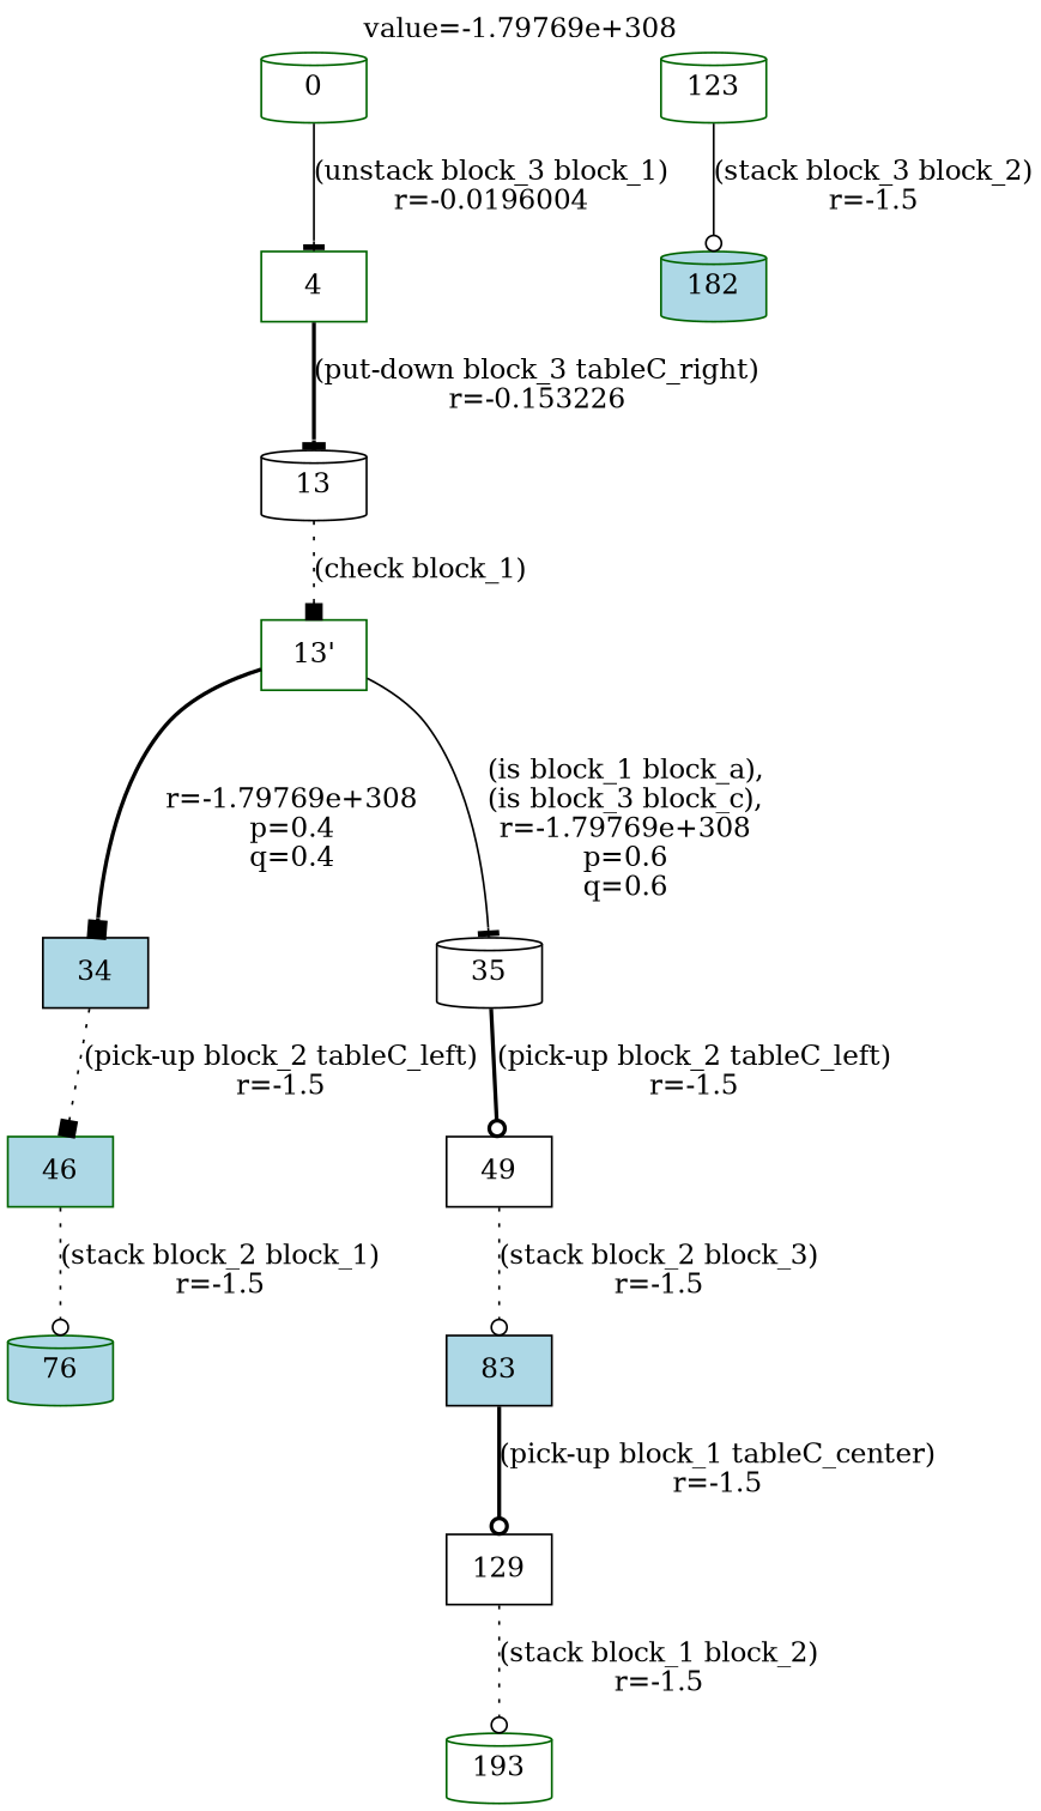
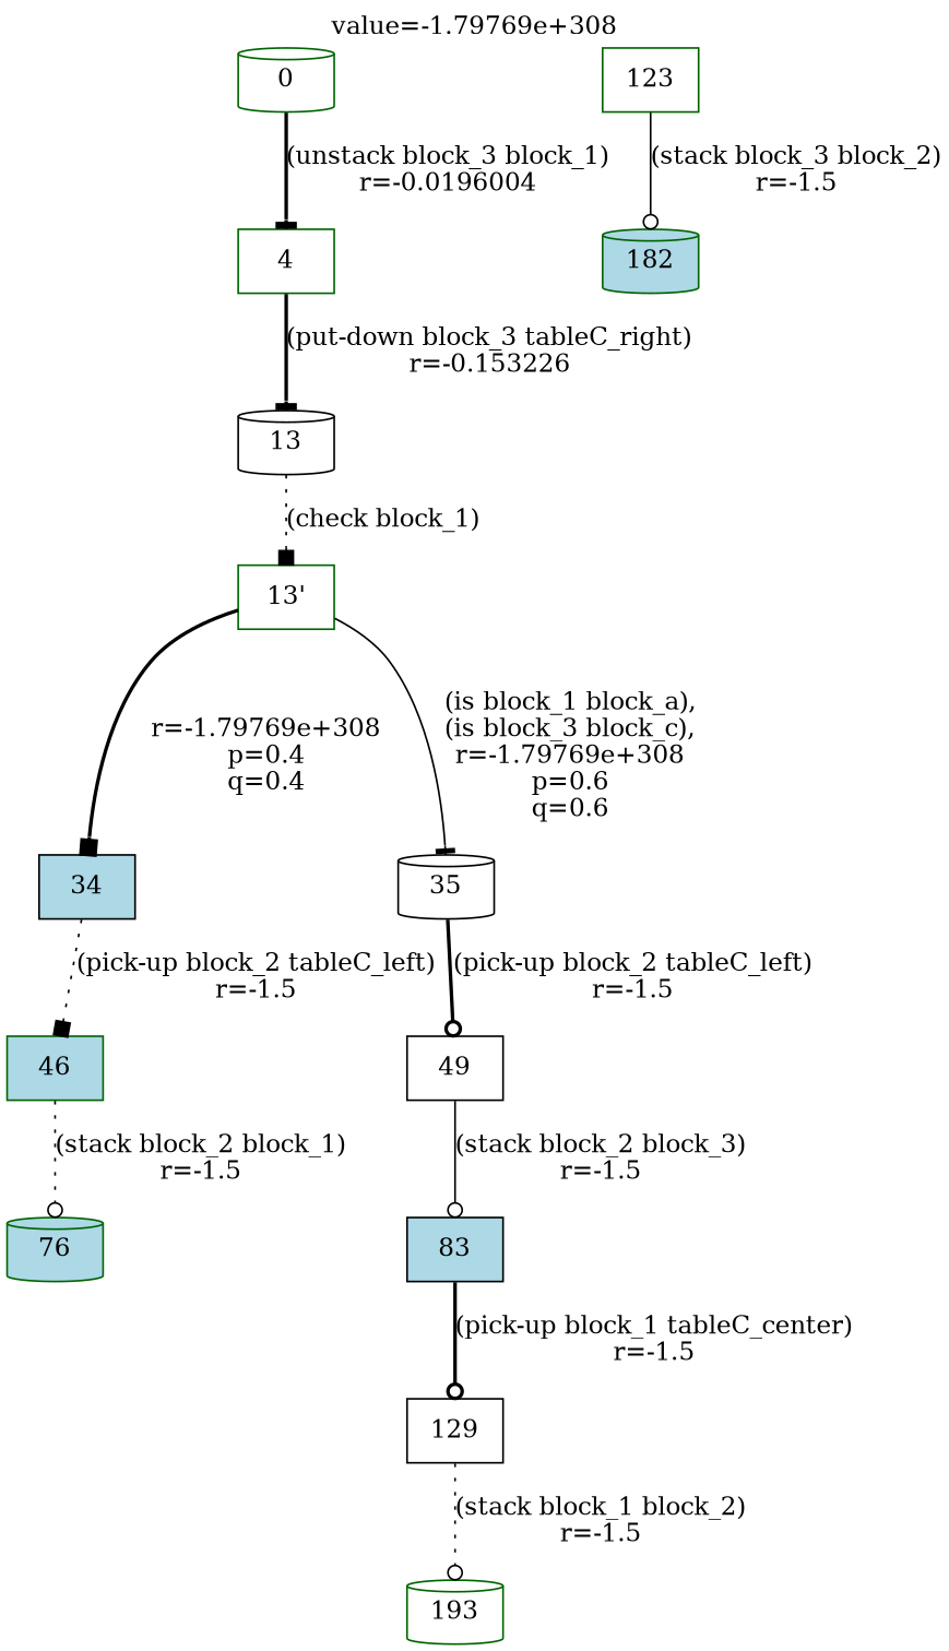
  digraph {
    label="value=-1.79769e+308"
    labelloc=top
    node [color=darkgreen fillcolor=white shape=box style=filled]
    edge [arrowhead=odot style=bold]
    4
    0 [shape=cylinder]
    13 [color=black shape=cylinder]
    "13'"
    34 [color=black fillcolor=lightblue]
    35 [color=black shape=cylinder]
    46 [fillcolor=lightblue]
    49 [color=black]
    76 [fillcolor=lightblue shape=cylinder]
    182 [fillcolor=lightblue shape=cylinder]
-   123 [shape=cylinder]
+   123
    83 [color=black fillcolor=lightblue]
    129 [color=black]
    193 [shape=cylinder]
    4 -> 13 [arrowhead=tee label="(put-down block_3 tableC_right)\nr=-0.153226"]
-   0 -> 4 [arrowhead=tee label="(unstack block_3 block_1)\nr=-0.0196004" style=solid]
+   0 -> 4 [arrowhead=tee label="(unstack block_3 block_1)\nr=-0.0196004"]
    13 -> "13'" [arrowhead=box label="(check block_1)" style=dotted]
    "13'" -> 34 [arrowhead=box label="\nr=-1.79769e+308\np=0.4\nq=0.4"]
    "13'" -> 35 [arrowhead=tee label="\n(is block_1 block_a),\n(is block_3 block_c),\nr=-1.79769e+308\np=0.6\nq=0.6" style=solid]
    34 -> 46 [arrowhead=box label="(pick-up block_2 tableC_left)\nr=-1.5" style=dotted]
    35 -> 49 [label="(pick-up block_2 tableC_left)\nr=-1.5"]
    46 -> 76 [label="(stack block_2 block_1)\nr=-1.5" style=dotted]
-   49 -> 83 [label="(stack block_2 block_3)\nr=-1.5" style=dotted]
+   49 -> 83 [label="(stack block_2 block_3)\nr=-1.5" style=solid]
    123 -> 182 [label="(stack block_3 block_2)\nr=-1.5" style=solid]
    83 -> 129 [label="(pick-up block_1 tableC_center)\nr=-1.5"]
    129 -> 193 [label="(stack block_1 block_2)\nr=-1.5" style=dotted]
  }
